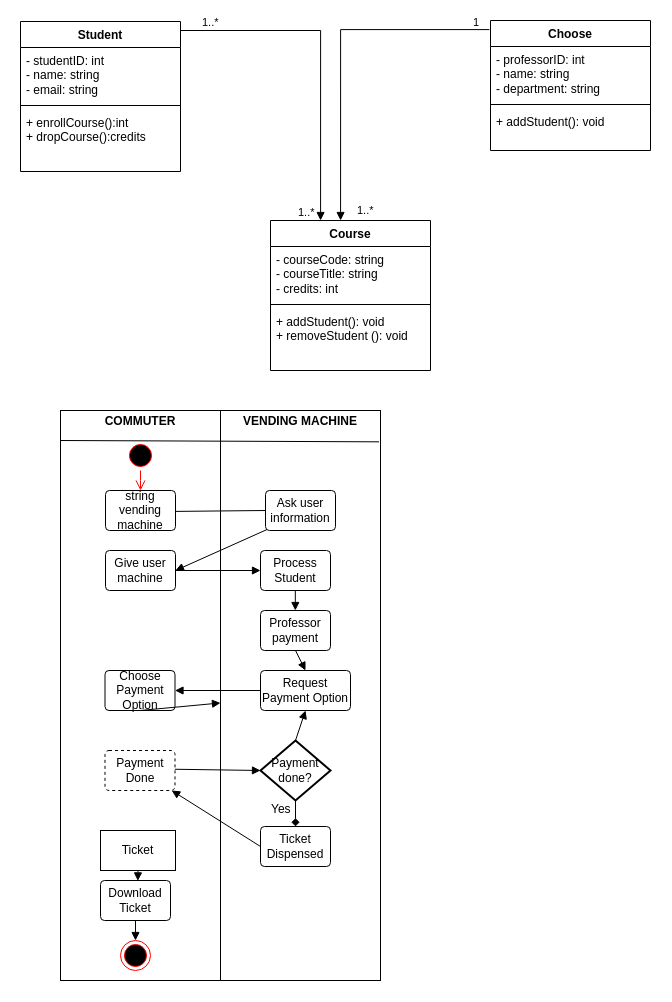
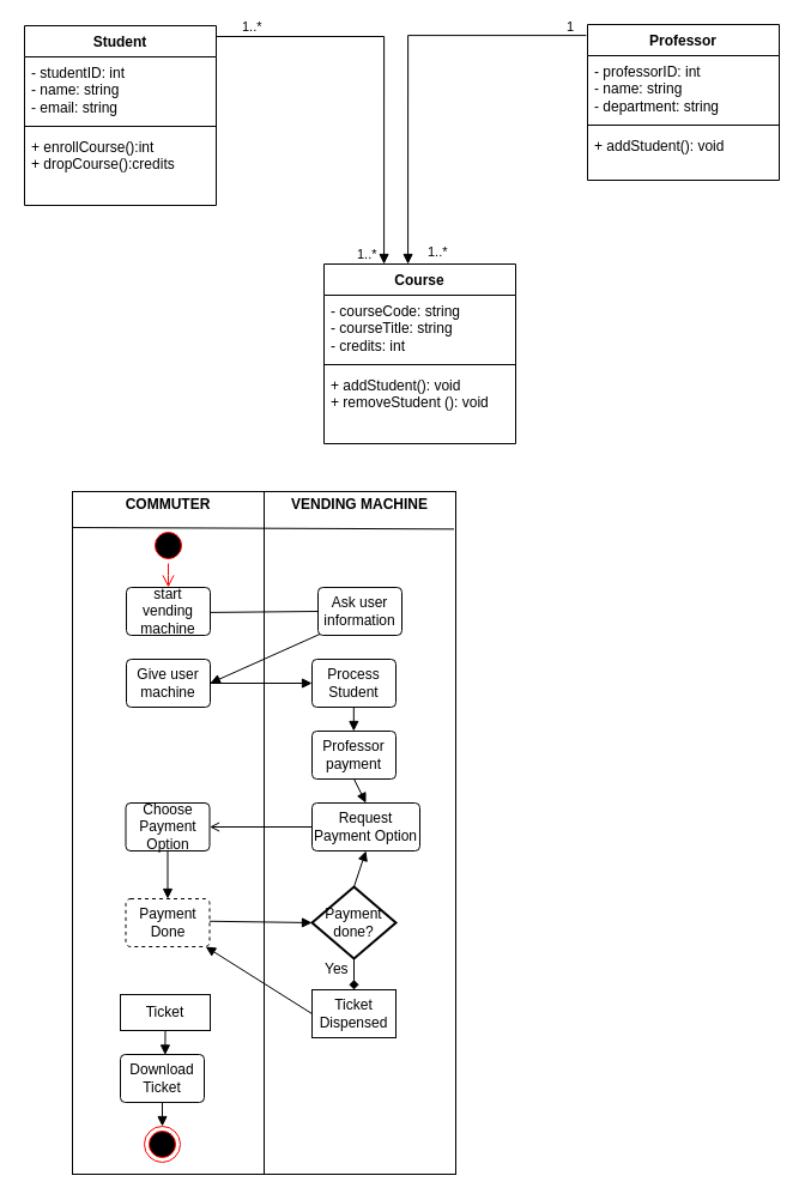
  <mxCell id="0" />
  <mxCell id="1" parent="0" />
  <mxCell id="2" value="Student" style="swimlane;fontStyle=1;align=center;verticalAlign=top;childLayout=stackLayout;horizontal=1;startSize=26;horizontalStack=0;resizeParent=1;resizeParentMax=0;resizeLast=0;collapsible=1;marginBottom=0;whiteSpace=wrap;html=1;" vertex="1" parent="1"><mxGeometry x="20" y="21" width="160" height="150" as="geometry" /></mxCell>
  <mxCell id="3" value="- studentID: int&lt;div&gt;- name: string&lt;/div&gt;&lt;div&gt;- email: string&lt;/div&gt;" style="text;strokeColor=none;fillColor=none;align=left;verticalAlign=top;spacingLeft=4;spacingRight=4;overflow=hidden;rotatable=0;points=[[0,0.5],[1,0.5]];portConstraint=eastwest;whiteSpace=wrap;html=1;" vertex="1" parent="2"><mxGeometry y="26" width="160" height="54" as="geometry" /></mxCell>
  <mxCell id="4" value="" style="line;strokeWidth=1;fillColor=none;align=left;verticalAlign=middle;spacingTop=-1;spacingLeft=3;spacingRight=3;rotatable=0;labelPosition=right;points=[];portConstraint=eastwest;strokeColor=inherit;" vertex="1" parent="2"><mxGeometry y="80" width="160" height="8" as="geometry" /></mxCell>
  <mxCell id="5" value="+ enrollCourse():int&lt;div&gt;+ dropCourse():credits&lt;/div&gt;" style="text;strokeColor=none;fillColor=none;align=left;verticalAlign=top;spacingLeft=4;spacingRight=4;overflow=hidden;rotatable=0;points=[[0,0.5],[1,0.5]];portConstraint=eastwest;whiteSpace=wrap;html=1;" vertex="1" parent="2"><mxGeometry y="88" width="160" height="62" as="geometry" /></mxCell>
  <mxCell id="6" value="Course" style="swimlane;fontStyle=1;align=center;verticalAlign=top;childLayout=stackLayout;horizontal=1;startSize=26;horizontalStack=0;resizeParent=1;resizeParentMax=0;resizeLast=0;collapsible=1;marginBottom=0;whiteSpace=wrap;html=1;" vertex="1" parent="1"><mxGeometry x="270" y="220" width="160" height="150" as="geometry" /></mxCell>
  <mxCell id="7" value="- courseCode: string&lt;div&gt;- courseTitle: string&lt;/div&gt;&lt;div&gt;- credits: int&lt;/div&gt;" style="text;strokeColor=none;fillColor=none;align=left;verticalAlign=top;spacingLeft=4;spacingRight=4;overflow=hidden;rotatable=0;points=[[0,0.5],[1,0.5]];portConstraint=eastwest;whiteSpace=wrap;html=1;" vertex="1" parent="6"><mxGeometry y="26" width="160" height="54" as="geometry" /></mxCell>
  <mxCell id="8" value="" style="line;strokeWidth=1;fillColor=none;align=left;verticalAlign=middle;spacingTop=-1;spacingLeft=3;spacingRight=3;rotatable=0;labelPosition=right;points=[];portConstraint=eastwest;strokeColor=inherit;" vertex="1" parent="6"><mxGeometry y="80" width="160" height="8" as="geometry" /></mxCell>
  <mxCell id="9" value="+ addStudent(): void&lt;div&gt;+ removeStudent (): void&lt;/div&gt;" style="text;strokeColor=none;fillColor=none;align=left;verticalAlign=top;spacingLeft=4;spacingRight=4;overflow=hidden;rotatable=0;points=[[0,0.5],[1,0.5]];portConstraint=eastwest;whiteSpace=wrap;html=1;" vertex="1" parent="6"><mxGeometry y="88" width="160" height="62" as="geometry" /></mxCell>
- <mxCell id="10" value="Choose" style="swimlane;fontStyle=1;align=center;verticalAlign=top;childLayout=stackLayout;horizontal=1;startSize=26;horizontalStack=0;resizeParent=1;resizeParentMax=0;resizeLast=0;collapsible=1;marginBottom=0;whiteSpace=wrap;html=1;" vertex="1" parent="1"><mxGeometry x="490" y="20" width="160" height="130" as="geometry" /></mxCell>
+ <mxCell id="10" value="Professor" style="swimlane;fontStyle=1;align=center;verticalAlign=top;childLayout=stackLayout;horizontal=1;startSize=26;horizontalStack=0;resizeParent=1;resizeParentMax=0;resizeLast=0;collapsible=1;marginBottom=0;whiteSpace=wrap;html=1;" vertex="1" parent="1"><mxGeometry x="490" y="20" width="160" height="130" as="geometry" /></mxCell>
  <mxCell id="11" value="- professorID: int&lt;div&gt;- name: string&lt;/div&gt;&lt;div&gt;- department: string&lt;/div&gt;&lt;div&gt;&lt;br&gt;&lt;/div&gt;" style="text;strokeColor=none;fillColor=none;align=left;verticalAlign=top;spacingLeft=4;spacingRight=4;overflow=hidden;rotatable=0;points=[[0,0.5],[1,0.5]];portConstraint=eastwest;whiteSpace=wrap;html=1;" vertex="1" parent="10"><mxGeometry y="26" width="160" height="54" as="geometry" /></mxCell>
  <mxCell id="12" value="" style="line;strokeWidth=1;fillColor=none;align=left;verticalAlign=middle;spacingTop=-1;spacingLeft=3;spacingRight=3;rotatable=0;labelPosition=right;points=[];portConstraint=eastwest;strokeColor=inherit;" vertex="1" parent="10"><mxGeometry y="80" width="160" height="8" as="geometry" /></mxCell>
  <mxCell id="13" value="+ addStudent(): void" style="text;strokeColor=none;fillColor=none;align=left;verticalAlign=top;spacingLeft=4;spacingRight=4;overflow=hidden;rotatable=0;points=[[0,0.5],[1,0.5]];portConstraint=eastwest;whiteSpace=wrap;html=1;" vertex="1" parent="10"><mxGeometry y="88" width="160" height="42" as="geometry" /></mxCell>
  <mxCell id="14" value="" style="endArrow=block;endFill=1;html=1;edgeStyle=orthogonalEdgeStyle;align=left;verticalAlign=top;rounded=0;exitX=1.007;exitY=0.15;exitDx=0;exitDy=0;exitPerimeter=0;entryX=0.313;entryY=0;entryDx=0;entryDy=0;entryPerimeter=0;" edge="1" parent="1" target="6"><mxGeometry x="-1" relative="1" as="geometry"><mxPoint x="180.03" y="23.48" as="sourcePoint" /><mxPoint x="330.67" y="198.63" as="targetPoint" /><Array as="points"><mxPoint x="180" y="30" /><mxPoint x="320" y="30" /></Array><mxPoint as="offset" /></mxGeometry></mxCell>
  <mxCell id="15" value="1..*" style="edgeLabel;resizable=0;html=1;align=left;verticalAlign=bottom;" connectable="0" vertex="1" parent="14"><mxGeometry x="-1" relative="1" as="geometry"><mxPoint x="20" y="7" as="offset" /></mxGeometry></mxCell>
  <mxCell id="16" value="" style="endArrow=block;endFill=1;html=1;edgeStyle=orthogonalEdgeStyle;align=left;verticalAlign=top;rounded=0;exitX=-0.007;exitY=0.07;exitDx=0;exitDy=0;exitPerimeter=0;entryX=0.438;entryY=0;entryDx=0;entryDy=0;entryPerimeter=0;" edge="1" parent="1" source="10" target="6"><mxGeometry x="-0.84" y="11" relative="1" as="geometry"><mxPoint x="460" y="30" as="sourcePoint" /><mxPoint x="340" y="200" as="targetPoint" /><Array as="points"><mxPoint x="340" y="29" /></Array><mxPoint as="offset" /></mxGeometry></mxCell>
  <mxCell id="17" value="1" style="edgeLabel;resizable=0;html=1;align=left;verticalAlign=bottom;" connectable="0" vertex="1" parent="16"><mxGeometry x="-1" relative="1" as="geometry"><mxPoint x="-18" y="1" as="offset" /></mxGeometry></mxCell>
  <mxCell id="18" value="1..*" style="edgeLabel;resizable=0;html=1;align=left;verticalAlign=bottom;" connectable="0" vertex="1" parent="1"><mxGeometry x="300" y="220" as="geometry"><mxPoint x="-4" as="offset" /></mxGeometry></mxCell>
  <mxCell id="19" value="1..*" style="edgeLabel;resizable=0;html=1;align=left;verticalAlign=bottom;" connectable="0" vertex="1" parent="1"><mxGeometry x="350" y="230" as="geometry"><mxPoint x="5" y="-12" as="offset" /></mxGeometry></mxCell>
  <mxCell id="20" value="&lt;p style=&quot;margin:0px;margin-top:4px;text-align:center;&quot;&gt;&lt;b&gt;COMMUTER&lt;/b&gt;&lt;/p&gt;" style="verticalAlign=top;align=left;overflow=fill;html=1;whiteSpace=wrap;" vertex="1" parent="1"><mxGeometry x="60" y="410" width="160" height="570" as="geometry" /></mxCell>
  <mxCell id="21" value="" style="ellipse;html=1;shape=startState;fillColor=#000000;strokeColor=#ff0000;" vertex="1" parent="1"><mxGeometry x="125" y="440" width="30" height="30" as="geometry" /></mxCell>
  <mxCell id="22" value="" style="edgeStyle=orthogonalEdgeStyle;html=1;verticalAlign=bottom;endArrow=open;endSize=8;strokeColor=#ff0000;rounded=0;" edge="1" parent="1" source="21"><mxGeometry relative="1" as="geometry"><mxPoint x="140" y="490" as="targetPoint" /></mxGeometry></mxCell>
- <mxCell id="23" value="string vending machine" style="rounded=1;arcSize=10;whiteSpace=wrap;html=1;align=center;" vertex="1" parent="1"><mxGeometry x="105" y="490" width="70" height="40" as="geometry" /></mxCell>
+ <mxCell id="23" value="start vending machine" style="rounded=1;arcSize=10;whiteSpace=wrap;html=1;align=center;" vertex="1" parent="1"><mxGeometry x="105" y="490" width="70" height="40" as="geometry" /></mxCell>
  <mxCell id="24" value="&lt;p style=&quot;margin:0px;margin-top:4px;text-align:center;&quot;&gt;&lt;b&gt;VENDING MACHINE&lt;/b&gt;&lt;/p&gt;" style="verticalAlign=top;align=left;overflow=fill;html=1;whiteSpace=wrap;" vertex="1" parent="1"><mxGeometry x="220" y="410" width="160" height="570" as="geometry" /></mxCell>
  <mxCell id="25" value="" style="endArrow=none;html=1;rounded=0;entryX=0.991;entryY=0.151;entryDx=0;entryDy=0;entryPerimeter=0;" edge="1" parent="1"><mxGeometry relative="1" as="geometry"><mxPoint x="60" y="440" as="sourcePoint" /><mxPoint x="378.56" y="441.34" as="targetPoint" /></mxGeometry></mxCell>
  <mxCell id="26" value="Ask user information" style="rounded=1;arcSize=10;whiteSpace=wrap;html=1;align=center;" vertex="1" parent="1"><mxGeometry x="265" y="490" width="70" height="40" as="geometry" /></mxCell>
  <mxCell id="27" value="Process Student" style="rounded=1;arcSize=10;whiteSpace=wrap;html=1;align=center;" vertex="1" parent="1"><mxGeometry x="260" y="550" width="70" height="40" as="geometry" /></mxCell>
  <mxCell id="28" value="Request Payment Option" style="rounded=1;arcSize=10;whiteSpace=wrap;html=1;align=center;" vertex="1" parent="1"><mxGeometry x="260" y="670" width="90" height="40" as="geometry" /></mxCell>
  <mxCell id="29" value="Choose Payment Option" style="rounded=1;arcSize=10;whiteSpace=wrap;html=1;align=center;" vertex="1" parent="1"><mxGeometry x="104.5" y="670" width="70" height="40" as="geometry" /></mxCell>
- <mxCell id="30" value="" style="html=1;verticalAlign=bottom;endArrow=block;curved=0;rounded=0;entryX=1;entryY=0.5;entryDx=0;entryDy=0;exitX=0;exitY=0.5;exitDx=0;exitDy=0;" edge="1" parent="1" source="28" target="29"><mxGeometry width="80" relative="1" as="geometry"><mxPoint x="185" y="539.84" as="sourcePoint" /><mxPoint x="270" y="540" as="targetPoint" /></mxGeometry></mxCell>
+ <mxCell id="30" value="" style="html=1;verticalAlign=bottom;endArrow=open;curved=0;rounded=0;entryX=1;entryY=0.5;entryDx=0;entryDy=0;exitX=0;exitY=0.5;exitDx=0;exitDy=0;" edge="1" parent="1" source="28" target="29"><mxGeometry width="80" relative="1" as="geometry"><mxPoint x="185" y="539.84" as="sourcePoint" /><mxPoint x="270" y="540" as="targetPoint" /></mxGeometry></mxCell>
  <mxCell id="31" value="" style="html=1;verticalAlign=bottom;endArrow=block;curved=0;rounded=0;exitX=0.5;exitY=1;exitDx=0;exitDy=0;entryX=0.5;entryY=0;entryDx=0;entryDy=0;" edge="1" parent="1" source="44" target="28"><mxGeometry width="80" relative="1" as="geometry"><mxPoint x="305" y="560" as="sourcePoint" /><mxPoint x="305" y="580" as="targetPoint" /></mxGeometry></mxCell>
  <mxCell id="32" value="Payment Done" style="rounded=1;arcSize=10;whiteSpace=wrap;html=1;align=center;dashed=1;" vertex="1" parent="1"><mxGeometry x="104.5" y="750" width="70" height="40" as="geometry" /></mxCell>
- <mxCell id="33" value="" style="html=1;verticalAlign=bottom;endArrow=block;curved=0;rounded=0;exitX=0.5;exitY=1;exitDx=0;exitDy=0;" edge="1" parent="1" source="29" target="24"><mxGeometry width="80" relative="1" as="geometry"><mxPoint x="270" y="670" as="sourcePoint" /><mxPoint x="185" y="670" as="targetPoint" /></mxGeometry></mxCell>
- <mxCell id="34" value="Ticket Dispensed" style="rounded=1;arcSize=10;whiteSpace=wrap;html=1;align=center;" vertex="1" parent="1"><mxGeometry x="260" y="826" width="70" height="40" as="geometry" /></mxCell>
- <mxCell id="35" value="Ticket" style="html=1;whiteSpace=wrap;" vertex="1" parent="1"><mxGeometry x="100" y="830" width="75" height="40" as="geometry" /></mxCell>
+ <mxCell id="33" value="" style="html=1;verticalAlign=bottom;endArrow=block;curved=0;rounded=0;entryX=0.5;entryY=0;entryDx=0;entryDy=0;exitX=0.5;exitY=1;exitDx=0;exitDy=0;" edge="1" parent="1" source="29" target="32"><mxGeometry width="80" relative="1" as="geometry"><mxPoint x="270" y="670" as="sourcePoint" /><mxPoint x="185" y="670" as="targetPoint" /></mxGeometry></mxCell>
+ <mxCell id="34" value="Ticket Dispensed" style="arcSize=10;whiteSpace=wrap;html=1;align=center;rounded=0;" vertex="1" parent="1"><mxGeometry x="260" y="826" width="70" height="40" as="geometry" /></mxCell>
+ <mxCell id="35" value="Ticket" style="html=1;whiteSpace=wrap;" vertex="1" parent="1"><mxGeometry x="100" y="830" width="75" height="30" as="geometry" /></mxCell>
  <mxCell id="36" value="" style="html=1;verticalAlign=bottom;endArrow=block;curved=0;rounded=0;exitX=0;exitY=0.5;exitDx=0;exitDy=0;" edge="1" parent="1" source="34" target="32"><mxGeometry width="80" relative="1" as="geometry"><mxPoint x="185" y="680" as="sourcePoint" /><mxPoint x="271" y="745" as="targetPoint" /></mxGeometry></mxCell>
  <mxCell id="37" value="" style="ellipse;html=1;shape=endState;fillColor=#000000;strokeColor=#ff0000;" vertex="1" parent="1"><mxGeometry x="120" y="940" width="30" height="30" as="geometry" /></mxCell>
  <mxCell id="38" value="" style="html=1;verticalAlign=bottom;endArrow=block;curved=0;rounded=0;exitX=0.5;exitY=1;exitDx=0;exitDy=0;" edge="1" parent="1" source="51" target="37"><mxGeometry width="80" relative="1" as="geometry"><mxPoint x="270" y="800" as="sourcePoint" /><mxPoint x="185" y="800" as="targetPoint" /></mxGeometry></mxCell>
  <mxCell id="39" value="" style="html=1;verticalAlign=bottom;endArrow=block;curved=0;rounded=0;exitX=0.999;exitY=0.469;exitDx=0;exitDy=0;entryX=0;entryY=0.5;entryDx=0;entryDy=0;exitPerimeter=0;entryPerimeter=0;" edge="1" parent="1" source="32" target="46"><mxGeometry width="80" relative="1" as="geometry"><mxPoint x="304.71" y="670" as="sourcePoint" /><mxPoint x="295.298" y="830" as="targetPoint" /></mxGeometry></mxCell>
  <mxCell id="40" value="" style="html=1;verticalAlign=bottom;endArrow=none;curved=0;rounded=0;exitX=1;exitY=0.523;exitDx=0;exitDy=0;exitPerimeter=0;entryX=0;entryY=0.5;entryDx=0;entryDy=0;" edge="1" parent="1" source="23" target="26"><mxGeometry width="80" relative="1" as="geometry"><mxPoint x="310" y="560" as="sourcePoint" /><mxPoint x="260" y="528" as="targetPoint" /></mxGeometry></mxCell>
  <mxCell id="41" value="Give user machine" style="rounded=1;arcSize=10;whiteSpace=wrap;html=1;align=center;" vertex="1" parent="1"><mxGeometry x="105" y="550" width="70" height="40" as="geometry" /></mxCell>
  <mxCell id="42" value="" style="html=1;verticalAlign=bottom;endArrow=block;curved=0;rounded=0;exitX=0.021;exitY=0.976;exitDx=0;exitDy=0;entryX=1;entryY=0.5;entryDx=0;entryDy=0;exitPerimeter=0;" edge="1" parent="1" source="26" target="41"><mxGeometry width="80" relative="1" as="geometry"><mxPoint x="182" y="538" as="sourcePoint" /><mxPoint x="275" y="540" as="targetPoint" /></mxGeometry></mxCell>
  <mxCell id="43" value="" style="html=1;verticalAlign=bottom;endArrow=block;curved=0;rounded=0;exitX=1;exitY=0.5;exitDx=0;exitDy=0;entryX=0;entryY=0.5;entryDx=0;entryDy=0;" edge="1" parent="1" source="41" target="27"><mxGeometry width="80" relative="1" as="geometry"><mxPoint x="275" y="560" as="sourcePoint" /><mxPoint x="185" y="600" as="targetPoint" /></mxGeometry></mxCell>
  <mxCell id="44" value="Professor payment" style="rounded=1;arcSize=10;whiteSpace=wrap;html=1;align=center;" vertex="1" parent="1"><mxGeometry x="260" y="610" width="70" height="40" as="geometry" /></mxCell>
  <mxCell id="45" value="" style="html=1;verticalAlign=bottom;endArrow=block;curved=0;rounded=0;exitX=0.5;exitY=1;exitDx=0;exitDy=0;entryX=0.5;entryY=0;entryDx=0;entryDy=0;" edge="1" parent="1"><mxGeometry width="80" relative="1" as="geometry"><mxPoint x="294.82" y="590" as="sourcePoint" /><mxPoint x="294.82" y="610" as="targetPoint" /></mxGeometry></mxCell>
  <mxCell id="46" value="Payment done?" style="strokeWidth=2;html=1;shape=mxgraph.flowchart.decision;whiteSpace=wrap;" vertex="1" parent="1"><mxGeometry x="260" y="740" width="70" height="60" as="geometry" /></mxCell>
  <mxCell id="47" value="" style="html=1;verticalAlign=bottom;endArrow=diamond;curved=0;rounded=0;exitX=0.5;exitY=1;exitDx=0;exitDy=0;entryX=0.5;entryY=0;entryDx=0;entryDy=0;exitPerimeter=0;" edge="1" parent="1" source="46" target="34"><mxGeometry width="80" relative="1" as="geometry"><mxPoint x="185" y="769" as="sourcePoint" /><mxPoint x="270" y="770" as="targetPoint" /></mxGeometry></mxCell>
  <mxCell id="48" value="" style="html=1;verticalAlign=bottom;endArrow=block;curved=0;rounded=0;exitX=0.5;exitY=0;exitDx=0;exitDy=0;entryX=0.5;entryY=1;entryDx=0;entryDy=0;exitPerimeter=0;" edge="1" parent="1" source="46" target="28"><mxGeometry width="80" relative="1" as="geometry"><mxPoint x="305" y="800" as="sourcePoint" /><mxPoint x="305" y="815" as="targetPoint" /></mxGeometry></mxCell>
  <mxCell id="49" value="Yes" style="text;strokeColor=none;fillColor=none;spacingLeft=4;spacingRight=4;overflow=hidden;rotatable=0;points=[[0,0.5],[1,0.5]];portConstraint=eastwest;fontSize=12;whiteSpace=wrap;html=1;" vertex="1" parent="1"><mxGeometry x="265" y="795" width="30" height="20" as="geometry" /></mxCell>
  <mxCell id="50" value="" style="html=1;verticalAlign=bottom;endArrow=block;curved=0;rounded=0;exitX=0.5;exitY=1;exitDx=0;exitDy=0;entryX=0.534;entryY=0.01;entryDx=0;entryDy=0;entryPerimeter=0;" edge="1" parent="1" source="35" target="51"><mxGeometry width="80" relative="1" as="geometry"><mxPoint x="138" y="845" as="sourcePoint" /><mxPoint x="138" y="910" as="targetPoint" /></mxGeometry></mxCell>
  <mxCell id="51" value="Download Ticket" style="rounded=1;arcSize=10;whiteSpace=wrap;html=1;align=center;" vertex="1" parent="1"><mxGeometry x="100" y="880" width="70" height="40" as="geometry" /></mxCell>
